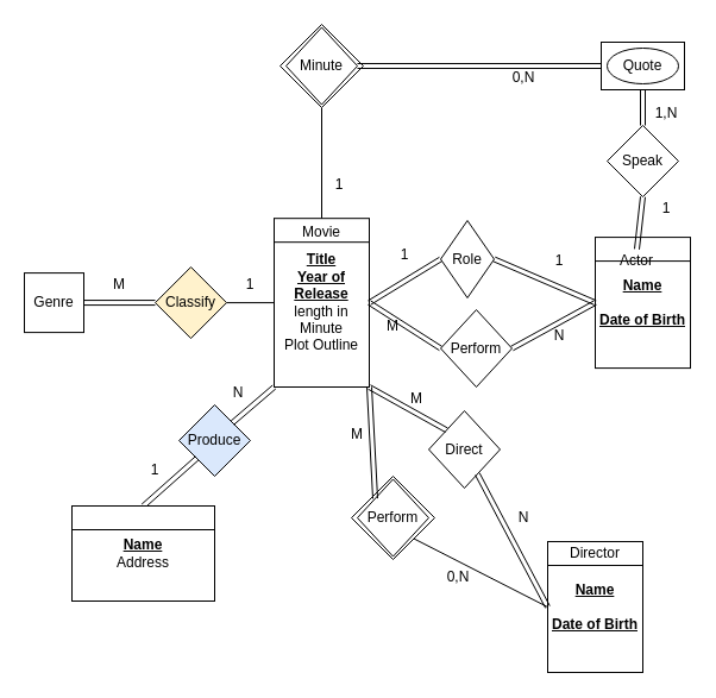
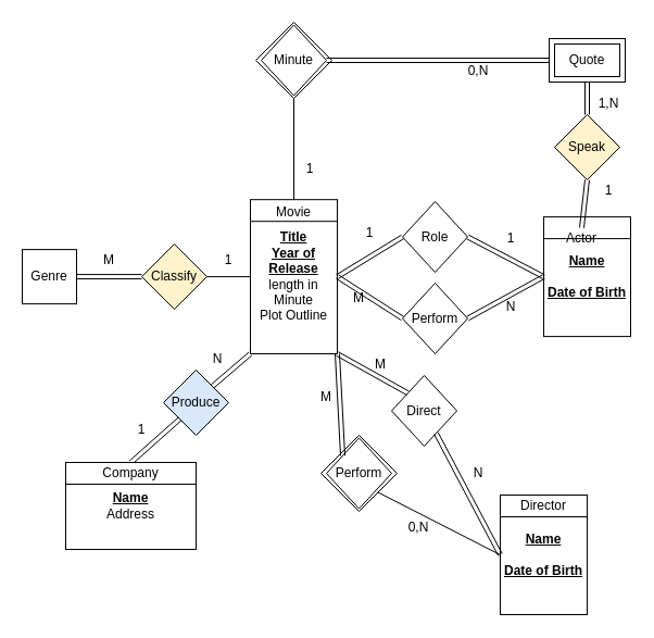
  <mxCell id="0" />
  <mxCell id="1" parent="0" />
  <mxCell id="2" value="" style="group" parent="1" vertex="1" connectable="0"><mxGeometry x="230" y="195" width="80" height="130" as="geometry" /></mxCell>
  <mxCell id="3" value="&lt;b&gt;&lt;u&gt;Title&lt;br&gt;Year of Release&lt;/u&gt;&lt;/b&gt;&lt;br&gt;length in Minute&lt;br&gt;Plot Outline" style="shape=internalStorage;whiteSpace=wrap;html=1;backgroundOutline=1;dx=0;dy=20;" parent="2" vertex="1"><mxGeometry y="-11.818" width="80" height="141.818" as="geometry" /></mxCell>
  <mxCell id="4" value="Movie" style="text;html=1;strokeColor=none;fillColor=none;align=center;verticalAlign=middle;whiteSpace=wrap;rounded=0;" parent="2" vertex="1"><mxGeometry x="20" y="-11.818" width="40" height="23.636" as="geometry" /></mxCell>
  <mxCell id="5" value="" style="group" parent="1" vertex="1" connectable="0"><mxGeometry x="500" y="199.09" width="80" height="110" as="geometry" /></mxCell>
  <mxCell id="6" value="&lt;b&gt;&lt;u&gt;Name&lt;br&gt;&lt;br&gt;Date of Birth&lt;/u&gt;&lt;/b&gt;" style="shape=internalStorage;whiteSpace=wrap;html=1;backgroundOutline=1;dx=0;dy=20;" parent="5" vertex="1"><mxGeometry width="80" height="110" as="geometry" /></mxCell>
  <mxCell id="7" value="Actor" style="text;html=1;strokeColor=none;fillColor=none;align=center;verticalAlign=middle;whiteSpace=wrap;rounded=0;" parent="5" vertex="1"><mxGeometry x="15" y="10" width="40" height="20" as="geometry" /></mxCell>
  <mxCell id="8" value="Perform" style="rhombus;whiteSpace=wrap;html=1;" parent="1" vertex="1"><mxGeometry x="370" y="260" width="60" height="65" as="geometry" /></mxCell>
  <mxCell id="9" value="" style="shape=link;html=1;entryX=0;entryY=0.5;entryDx=0;entryDy=0;exitX=1;exitY=0.5;exitDx=0;exitDy=0;" parent="1" source="3" target="8" edge="1"><mxGeometry width="100" relative="1" as="geometry"><mxPoint x="230" y="385" as="sourcePoint" /><mxPoint x="330" y="385" as="targetPoint" /></mxGeometry></mxCell>
  <mxCell id="10" value="" style="shape=link;html=1;exitX=1;exitY=0.5;exitDx=0;exitDy=0;entryX=0;entryY=0.5;entryDx=0;entryDy=0;" parent="1" source="8" target="6" edge="1"><mxGeometry width="100" relative="1" as="geometry"><mxPoint x="440" y="250" as="sourcePoint" /><mxPoint x="500" y="249.5" as="targetPoint" /></mxGeometry></mxCell>
  <mxCell id="11" value="M" style="text;html=1;strokeColor=none;fillColor=none;align=center;verticalAlign=middle;whiteSpace=wrap;rounded=0;" parent="1" vertex="1"><mxGeometry x="310" y="264.09" width="40" height="20" as="geometry" /></mxCell>
  <mxCell id="12" value="N" style="text;html=1;strokeColor=none;fillColor=none;align=center;verticalAlign=middle;whiteSpace=wrap;rounded=0;" parent="1" vertex="1"><mxGeometry x="450" y="271.59" width="40" height="20" as="geometry" /></mxCell>
  <mxCell id="13" value="" style="endArrow=none;html=1;entryX=0;entryY=0.5;entryDx=0;entryDy=0;exitX=1;exitY=0.5;exitDx=0;exitDy=0;" parent="1" source="14" target="3" edge="1"><mxGeometry width="50" height="50" relative="1" as="geometry"><mxPoint x="160" y="250" as="sourcePoint" /><mxPoint x="460" y="365" as="targetPoint" /></mxGeometry></mxCell>
  <mxCell id="14" value="Classify" style="rhombus;whiteSpace=wrap;html=1;fillColor=#fff2cc;" parent="1" vertex="1"><mxGeometry x="130" y="224.09" width="60" height="60" as="geometry" /></mxCell>
  <mxCell id="15" value="" style="shape=link;html=1;exitX=1;exitY=0.5;exitDx=0;exitDy=0;entryX=0;entryY=0.5;entryDx=0;entryDy=0;" parent="1" source="17" target="14" edge="1"><mxGeometry width="100" relative="1" as="geometry"><mxPoint x="80" y="250" as="sourcePoint" /><mxPoint x="130" y="249.5" as="targetPoint" /></mxGeometry></mxCell>
  <mxCell id="16" value="1" style="text;html=1;strokeColor=none;fillColor=none;align=center;verticalAlign=middle;whiteSpace=wrap;rounded=0;" parent="1" vertex="1"><mxGeometry x="190" y="229.09" width="40" height="20" as="geometry" /></mxCell>
  <mxCell id="17" value="Genre" style="whiteSpace=wrap;html=1;aspect=fixed;" parent="1" vertex="1"><mxGeometry x="20" y="229.09" width="50" height="50" as="geometry" /></mxCell>
  <mxCell id="18" value="M" style="text;html=1;strokeColor=none;fillColor=none;align=center;verticalAlign=middle;whiteSpace=wrap;rounded=0;" parent="1" vertex="1"><mxGeometry x="80" y="229.09" width="40" height="20" as="geometry" /></mxCell>
  <mxCell id="19" value="" style="group" parent="1" vertex="1" connectable="0"><mxGeometry x="460" y="455" width="80" height="110" as="geometry" /></mxCell>
  <mxCell id="20" value="&lt;b&gt;&lt;u&gt;Name&lt;br&gt;&lt;br&gt;Date of Birth&lt;/u&gt;&lt;/b&gt;" style="shape=internalStorage;whiteSpace=wrap;html=1;backgroundOutline=1;dx=0;dy=20;" parent="19" vertex="1"><mxGeometry width="80" height="110" as="geometry" /></mxCell>
  <mxCell id="21" value="Director" style="text;html=1;strokeColor=none;fillColor=none;align=center;verticalAlign=middle;whiteSpace=wrap;rounded=0;" parent="19" vertex="1"><mxGeometry x="20" width="40" height="20" as="geometry" /></mxCell>
  <mxCell id="22" value="Direct" style="rhombus;whiteSpace=wrap;html=1;" parent="1" vertex="1"><mxGeometry x="360" y="345" width="60" height="65" as="geometry" /></mxCell>
  <mxCell id="23" value="" style="shape=link;html=1;entryX=0;entryY=0;entryDx=0;entryDy=0;exitX=1;exitY=1;exitDx=0;exitDy=0;" parent="1" source="3" target="22" edge="1"><mxGeometry width="100" relative="1" as="geometry"><mxPoint x="310" y="380" as="sourcePoint" /><mxPoint x="330" y="515" as="targetPoint" /></mxGeometry></mxCell>
  <mxCell id="24" value="" style="shape=link;html=1;entryX=0;entryY=0.5;entryDx=0;entryDy=0;" parent="1" source="22" target="20" edge="1"><mxGeometry width="100" relative="1" as="geometry"><mxPoint x="400" y="394" as="sourcePoint" /><mxPoint x="470" y="435" as="targetPoint" /></mxGeometry></mxCell>
  <mxCell id="25" value="M" style="text;html=1;strokeColor=none;fillColor=none;align=center;verticalAlign=middle;whiteSpace=wrap;rounded=0;" parent="1" vertex="1"><mxGeometry x="330" y="325" width="40" height="20" as="geometry" /></mxCell>
  <mxCell id="26" value="N" style="text;html=1;strokeColor=none;fillColor=none;align=center;verticalAlign=middle;whiteSpace=wrap;rounded=0;" parent="1" vertex="1"><mxGeometry x="420" y="425" width="40" height="20" as="geometry" /></mxCell>
  <mxCell id="27" value="" style="group" parent="1" vertex="1" connectable="0"><mxGeometry x="295" y="400" width="70" height="70" as="geometry" /></mxCell>
  <mxCell id="28" value="" style="rhombus;whiteSpace=wrap;html=1;rounded=0;shadow=0;sketch=0;" parent="27" vertex="1"><mxGeometry width="70" height="70" as="geometry" /></mxCell>
  <mxCell id="29" value="Perform" style="rhombus;whiteSpace=wrap;html=1;perimeterSpacing=0;shadow=0;rounded=0;" parent="27" vertex="1"><mxGeometry x="5" y="2.5" width="60" height="65" as="geometry" /></mxCell>
  <mxCell id="30" value="0,N" style="text;html=1;strokeColor=none;fillColor=none;align=center;verticalAlign=middle;whiteSpace=wrap;rounded=0;shadow=0;sketch=0;" parent="1" vertex="1"><mxGeometry x="365" y="475" width="40" height="20" as="geometry" /></mxCell>
  <mxCell id="31" value="" style="shape=link;html=1;exitX=1;exitY=1;exitDx=0;exitDy=0;entryX=0;entryY=0;entryDx=0;entryDy=0;" parent="1" source="3" target="29" edge="1"><mxGeometry width="100" relative="1" as="geometry"><mxPoint x="260" y="395" as="sourcePoint" /><mxPoint x="330" y="395" as="targetPoint" /></mxGeometry></mxCell>
  <mxCell id="32" value="M" style="text;html=1;strokeColor=none;fillColor=none;align=center;verticalAlign=middle;whiteSpace=wrap;rounded=0;shadow=0;sketch=0;" parent="1" vertex="1"><mxGeometry x="280" y="355" width="40" height="20" as="geometry" /></mxCell>
  <mxCell id="33" value="" style="endArrow=none;html=1;exitX=0.5;exitY=0;exitDx=0;exitDy=0;entryX=0.5;entryY=1;entryDx=0;entryDy=0;" parent="1" source="4" target="36" edge="1"><mxGeometry width="50" height="50" relative="1" as="geometry"><mxPoint x="230" y="155" as="sourcePoint" /><mxPoint x="360" y="165" as="targetPoint" /></mxGeometry></mxCell>
  <mxCell id="34" value="0,N" style="text;html=1;strokeColor=none;fillColor=none;align=center;verticalAlign=middle;whiteSpace=wrap;rounded=0;shadow=0;sketch=0;" parent="1" vertex="1"><mxGeometry x="420" y="55" width="40" height="20" as="geometry" /></mxCell>
  <mxCell id="35" value="" style="group" parent="1" vertex="1" connectable="0"><mxGeometry x="235" y="20" width="70" height="70" as="geometry" /></mxCell>
  <mxCell id="36" value="" style="rhombus;whiteSpace=wrap;html=1;rounded=0;shadow=0;sketch=0;" parent="35" vertex="1"><mxGeometry width="70" height="70" as="geometry" /></mxCell>
  <mxCell id="37" value="Minute" style="rhombus;whiteSpace=wrap;html=1;perimeterSpacing=0;shadow=0;rounded=0;" parent="35" vertex="1"><mxGeometry x="5" y="2.5" width="60" height="65" as="geometry" /></mxCell>
  <mxCell id="38" value="" style="group" parent="1" vertex="1" connectable="0"><mxGeometry x="505" y="35" width="70" height="40" as="geometry" /></mxCell>
  <mxCell id="39" value="" style="rounded=0;whiteSpace=wrap;html=1;shadow=0;sketch=0;" parent="38" vertex="1"><mxGeometry width="70" height="40" as="geometry" /></mxCell>
- <mxCell id="40" value="Quote" style="ellipse;whiteSpace=wrap;html=1;shadow=0;sketch=0;" parent="38" vertex="1"><mxGeometry x="5" y="5" width="60" height="30" as="geometry" /></mxCell>
+ <mxCell id="40" value="Quote" style="rounded=0;whiteSpace=wrap;html=1;shadow=0;sketch=0;" parent="38" vertex="1"><mxGeometry x="5" y="5" width="60" height="30" as="geometry" /></mxCell>
  <mxCell id="41" value="1" style="text;html=1;strokeColor=none;fillColor=none;align=center;verticalAlign=middle;whiteSpace=wrap;rounded=0;shadow=0;sketch=0;" parent="1" vertex="1"><mxGeometry x="265" y="145" width="40" height="20" as="geometry" /></mxCell>
- <mxCell id="42" value="Speak" style="rhombus;whiteSpace=wrap;html=1;" parent="1" vertex="1"><mxGeometry x="510" y="105" width="60" height="60" as="geometry" /></mxCell>
+ <mxCell id="42" value="Speak" style="rhombus;whiteSpace=wrap;html=1;fillColor=#fff2cc;" parent="1" vertex="1"><mxGeometry x="510" y="105" width="60" height="60" as="geometry" /></mxCell>
  <mxCell id="43" value="1" style="text;html=1;strokeColor=none;fillColor=none;align=center;verticalAlign=middle;whiteSpace=wrap;rounded=0;shadow=0;sketch=0;" parent="1" vertex="1"><mxGeometry x="540" y="165" width="40" height="20" as="geometry" /></mxCell>
  <mxCell id="44" value="1,N" style="text;html=1;strokeColor=none;fillColor=none;align=center;verticalAlign=middle;whiteSpace=wrap;rounded=0;shadow=0;sketch=0;" parent="1" vertex="1"><mxGeometry x="540" y="85" width="40" height="20" as="geometry" /></mxCell>
- <mxCell id="45" value="Role" style="rhombus;whiteSpace=wrap;html=1;" parent="1" vertex="1"><mxGeometry x="370" y="185" width="45" height="65" as="geometry" /></mxCell>
+ <mxCell id="45" value="Role" style="rhombus;whiteSpace=wrap;html=1;" parent="1" vertex="1"><mxGeometry x="370" y="185" width="60" height="65" as="geometry" /></mxCell>
  <mxCell id="46" value="1" style="text;html=1;strokeColor=none;fillColor=none;align=center;verticalAlign=middle;whiteSpace=wrap;rounded=0;shadow=0;sketch=0;" parent="1" vertex="1"><mxGeometry x="320" y="204.09" width="40" height="20" as="geometry" /></mxCell>
  <mxCell id="47" value="1" style="text;html=1;strokeColor=none;fillColor=none;align=center;verticalAlign=middle;whiteSpace=wrap;rounded=0;shadow=0;sketch=0;" parent="1" vertex="1"><mxGeometry x="450" y="209.09" width="40" height="20" as="geometry" /></mxCell>
  <mxCell id="48" value="Produce" style="rhombus;whiteSpace=wrap;html=1;fillColor=#dae8fc;" parent="1" vertex="1"><mxGeometry x="150" y="340" width="60" height="60" as="geometry" /></mxCell>
  <mxCell id="49" value="" style="shape=link;html=1;entryX=0;entryY=1;entryDx=0;entryDy=0;exitX=1;exitY=0;exitDx=0;exitDy=0;" parent="1" source="48" target="3" edge="1"><mxGeometry width="100" relative="1" as="geometry"><mxPoint x="200" y="355" as="sourcePoint" /><mxPoint x="300" y="355" as="targetPoint" /></mxGeometry></mxCell>
  <mxCell id="50" value="1" style="text;html=1;strokeColor=none;fillColor=none;align=center;verticalAlign=middle;whiteSpace=wrap;rounded=0;shadow=0;sketch=0;" parent="1" vertex="1"><mxGeometry x="110" y="385" width="40" height="20" as="geometry" /></mxCell>
  <mxCell id="51" value="N" style="text;html=1;strokeColor=none;fillColor=none;align=center;verticalAlign=middle;whiteSpace=wrap;rounded=0;shadow=0;sketch=0;" parent="1" vertex="1"><mxGeometry x="180" y="320" width="40" height="20" as="geometry" /></mxCell>
  <mxCell id="52" value="" style="endArrow=none;html=1;entryX=0;entryY=0.5;entryDx=0;entryDy=0;exitX=1;exitY=1;exitDx=0;exitDy=0;" parent="1" source="28" target="20" edge="1"><mxGeometry width="50" height="50" relative="1" as="geometry"><mxPoint x="230" y="305" as="sourcePoint" /><mxPoint x="280" y="255" as="targetPoint" /></mxGeometry></mxCell>
  <mxCell id="53" value="" style="shape=link;html=1;entryX=0;entryY=1;entryDx=0;entryDy=0;exitX=0.5;exitY=0;exitDx=0;exitDy=0;" parent="1" source="59" target="48" edge="1"><mxGeometry width="100" relative="1" as="geometry"><mxPoint x="125" y="420" as="sourcePoint" /><mxPoint x="300" y="275" as="targetPoint" /></mxGeometry></mxCell>
  <mxCell id="54" value="" style="shape=link;html=1;exitX=0;exitY=0.5;exitDx=0;exitDy=0;entryX=1;entryY=0.5;entryDx=0;entryDy=0;" parent="1" source="45" target="3" edge="1"><mxGeometry width="100" relative="1" as="geometry"><mxPoint x="200" y="275" as="sourcePoint" /><mxPoint x="300" y="275" as="targetPoint" /></mxGeometry></mxCell>
  <mxCell id="55" value="" style="shape=link;html=1;entryX=0;entryY=0.5;entryDx=0;entryDy=0;exitX=1;exitY=0.5;exitDx=0;exitDy=0;" parent="1" source="45" target="6" edge="1"><mxGeometry width="100" relative="1" as="geometry"><mxPoint x="200" y="275" as="sourcePoint" /><mxPoint x="300" y="275" as="targetPoint" /></mxGeometry></mxCell>
  <mxCell id="56" value="" style="shape=link;html=1;exitX=1;exitY=0.5;exitDx=0;exitDy=0;entryX=0;entryY=0.5;entryDx=0;entryDy=0;" parent="1" source="37" target="39" edge="1"><mxGeometry width="100" relative="1" as="geometry"><mxPoint x="320" y="54.58" as="sourcePoint" /><mxPoint x="420" y="54.58" as="targetPoint" /></mxGeometry></mxCell>
  <mxCell id="57" value="" style="shape=link;html=1;exitX=0.5;exitY=1;exitDx=0;exitDy=0;entryX=0.5;entryY=0;entryDx=0;entryDy=0;" parent="1" source="39" target="42" edge="1"><mxGeometry width="100" relative="1" as="geometry"><mxPoint x="200" y="205" as="sourcePoint" /><mxPoint x="300" y="205" as="targetPoint" /></mxGeometry></mxCell>
  <mxCell id="58" value="" style="shape=link;html=1;entryX=0.5;entryY=1;entryDx=0;entryDy=0;exitX=0.5;exitY=0;exitDx=0;exitDy=0;" parent="1" source="7" target="42" edge="1"><mxGeometry width="100" relative="1" as="geometry"><mxPoint x="200" y="205" as="sourcePoint" /><mxPoint x="300" y="205" as="targetPoint" /></mxGeometry></mxCell>
  <mxCell id="59" value="&lt;b&gt;&lt;u&gt;Name&lt;/u&gt;&lt;/b&gt;&lt;br&gt;Address" style="shape=internalStorage;whiteSpace=wrap;html=1;backgroundOutline=1;dx=0;dy=20;" vertex="1" parent="1"><mxGeometry x="60" y="425" width="120" height="80" as="geometry" /></mxCell>
+ <mxCell id="60" value="Company" style="text;html=1;strokeColor=none;fillColor=none;align=center;verticalAlign=middle;whiteSpace=wrap;rounded=0;" vertex="1" parent="1"><mxGeometry x="100" y="425" width="40" height="20" as="geometry" /></mxCell>
